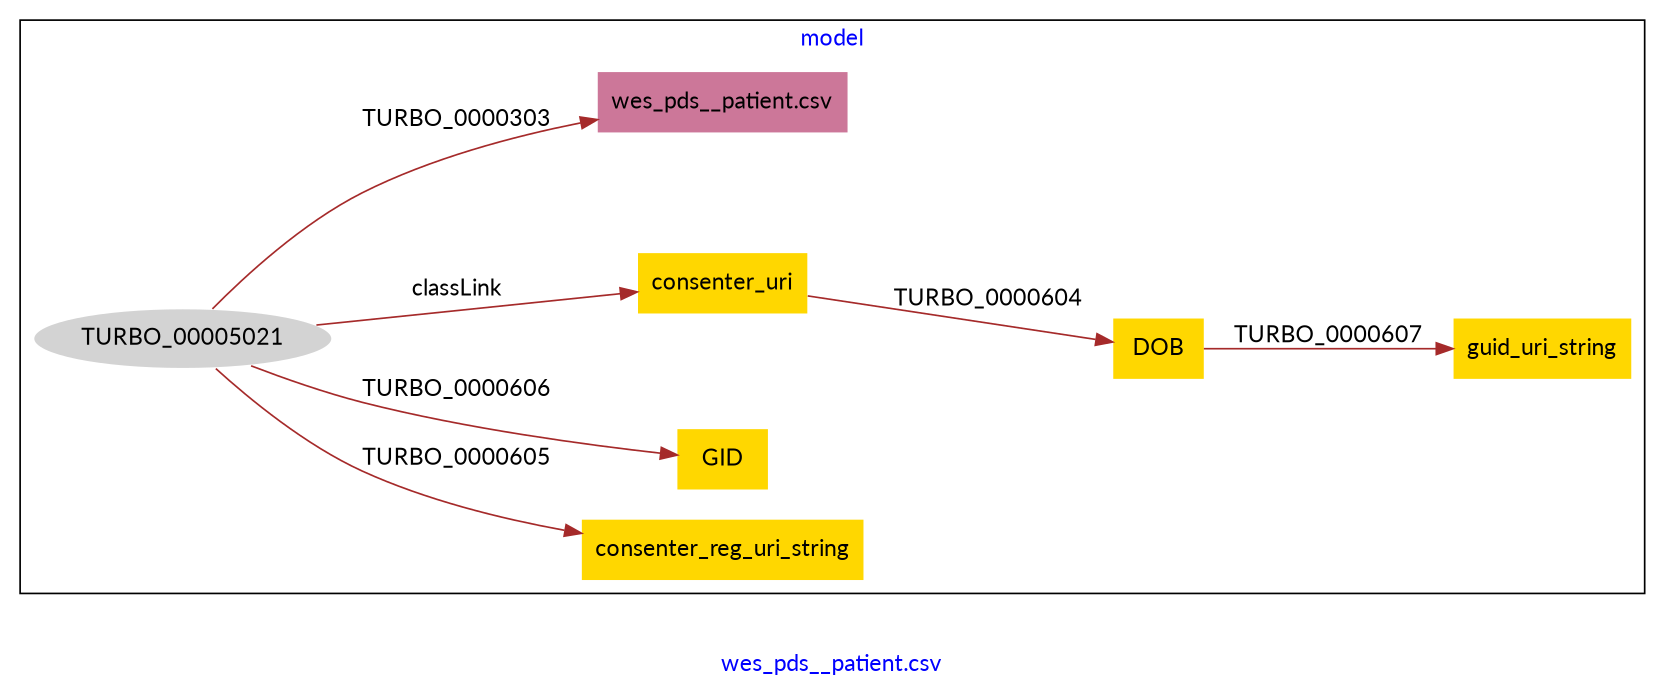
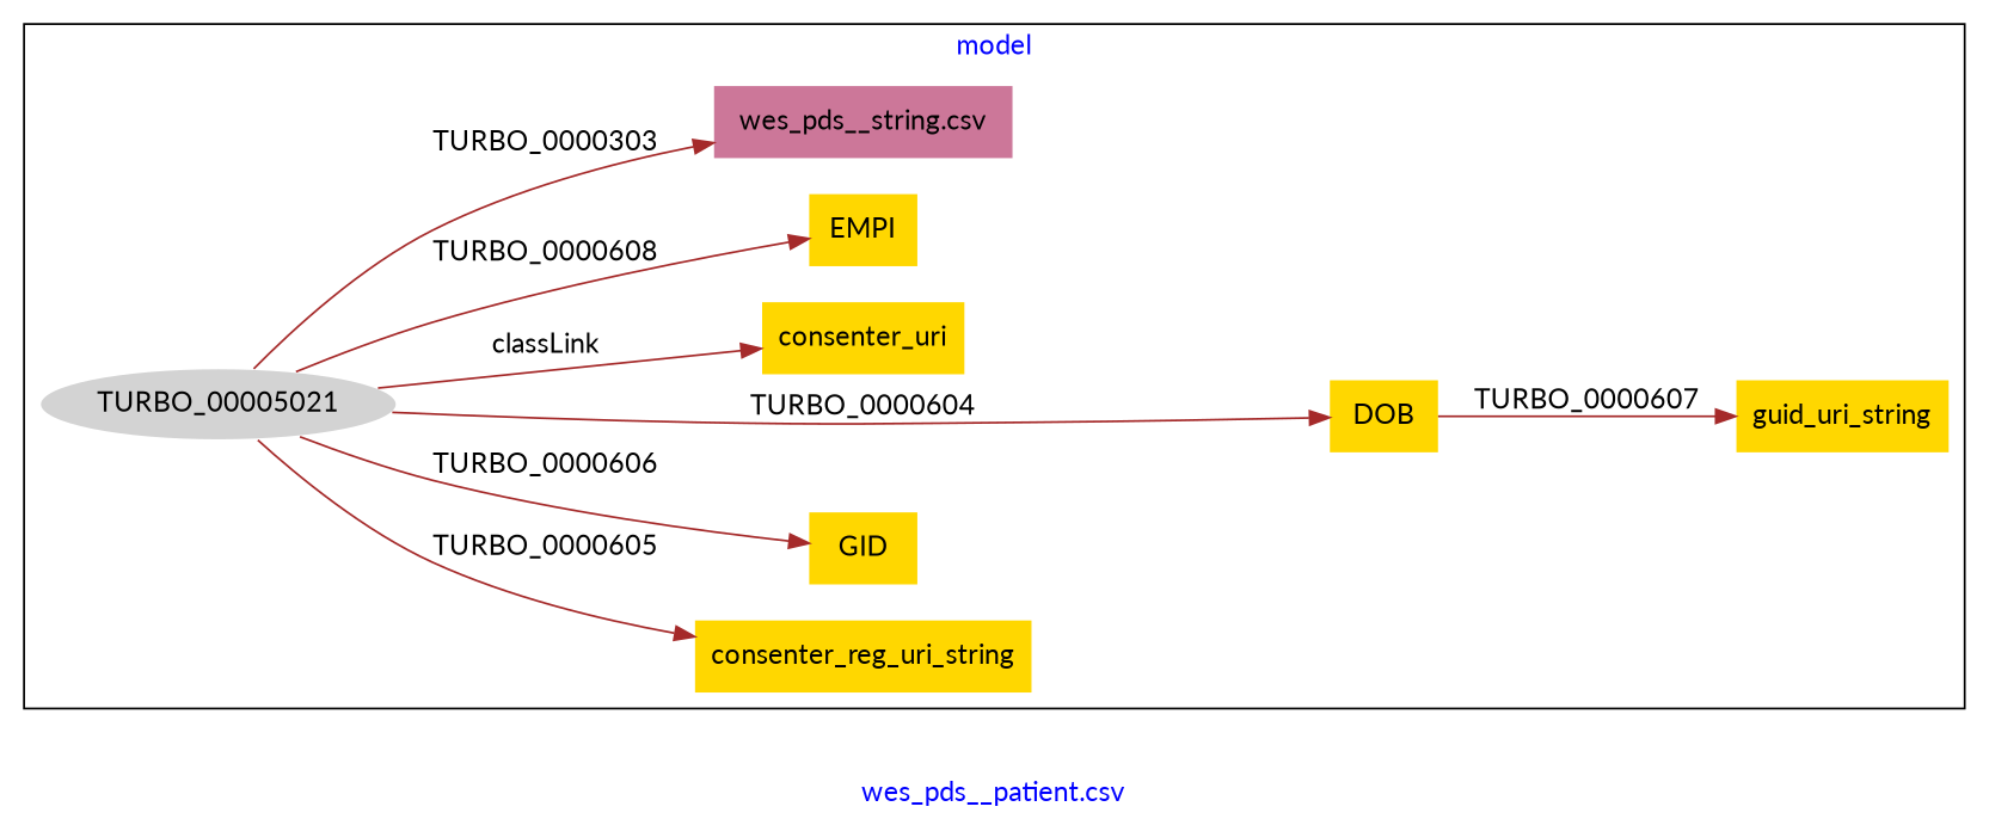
  digraph {
    fontcolor=blue
    fontname=Lato
    label="wes_pds__patient.csv"
    rankdir=LR
    remincross=true
    node [fillcolor=gold fontname=Lato style=filled shape=plaintext]
    edge [color=brown fontcolor=black fontname=Lato]
    n1 [color=white fillcolor=lightgray label=TURBO_00005021 shape=""]
    n2 [label=guid_uri_string]
    n3 [label=consenter_reg_uri_string]
    n4 [label=GID]
    n5 [label=DOB]
    n6 [label=consenter_uri]
-   n8 [fillcolor="#CC7799" label="wes_pds__patient.csv"]
+   n7 [label=EMPI]
+   n8 [fillcolor="#CC7799" label="wes_pds__string.csv"]
    subgraph cluster_1 {
      label=model
      n1
      n2
      n3
      n4
      n5
      n6
+     n7
      n8
    }
    n1 -> n3 [label=TURBO_0000605]
    n1 -> n4 [label=TURBO_0000606]
-   n6 -> n5 [label=TURBO_0000604]
+   n1 -> n5 [label=TURBO_0000604]
    n1 -> n6 [label=classLink]
+   n1 -> n7 [label=TURBO_0000608]
    n1 -> n8 [label=TURBO_0000303]
    n5 -> n2 [label=TURBO_0000607]
  }
